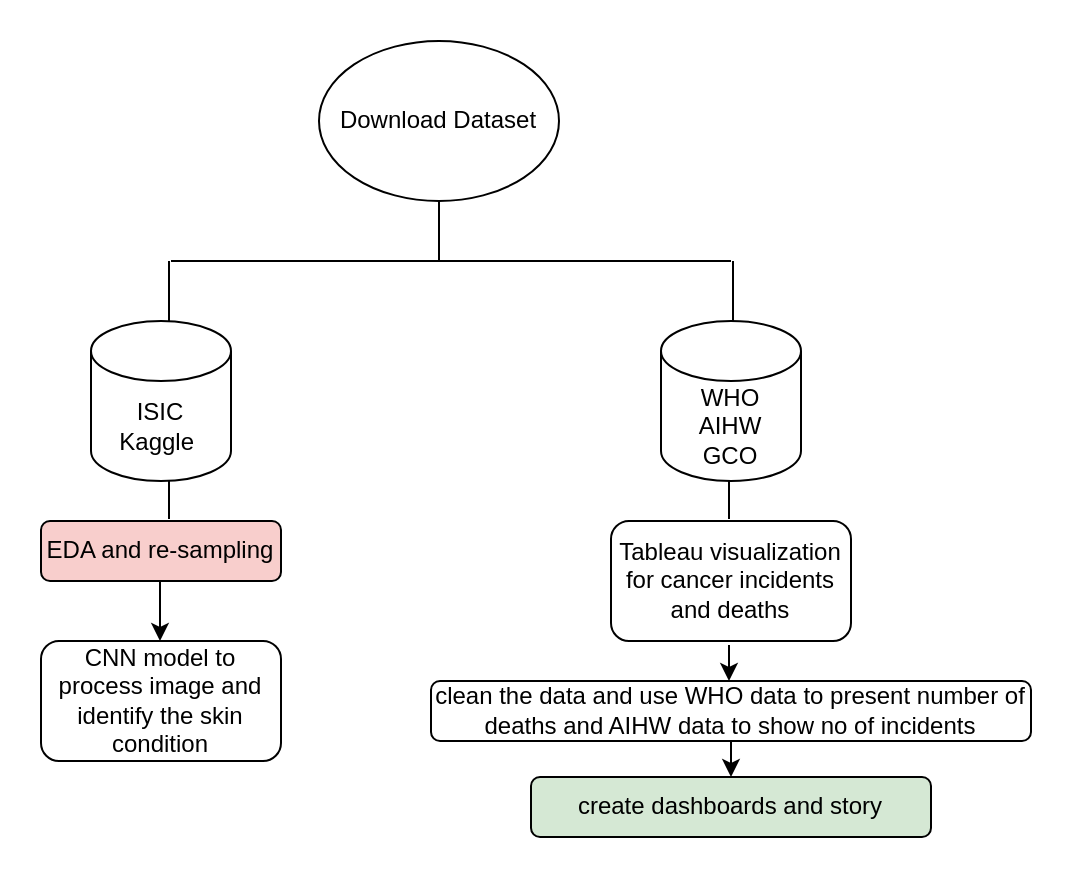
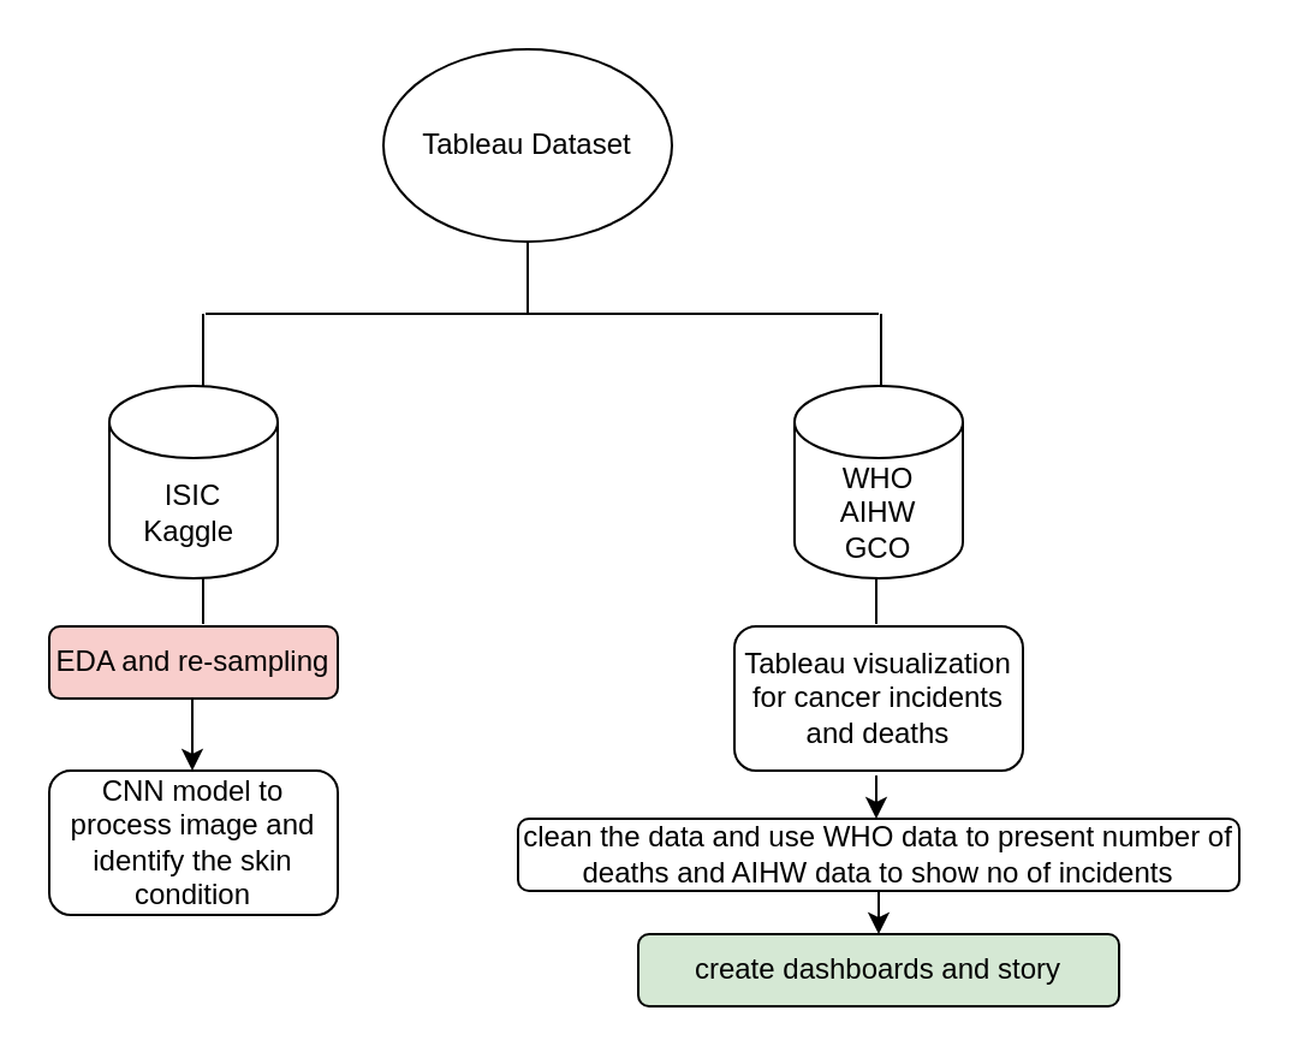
  <mxCell id="0" />
  <mxCell id="1" parent="0" />
- <mxCell id="2" value="Download Dataset" style="ellipse;whiteSpace=wrap;html=1;" parent="1" vertex="1"><mxGeometry x="159" y="20" width="120" height="80" as="geometry" /></mxCell>
+ <mxCell id="2" value="Tableau Dataset" style="ellipse;whiteSpace=wrap;html=1;" parent="1" vertex="1"><mxGeometry x="159" y="20" width="120" height="80" as="geometry" /></mxCell>
  <mxCell id="3" value="" style="endArrow=none;html=1;rounded=0;" parent="1" edge="1"><mxGeometry width="50" height="50" relative="1" as="geometry"><mxPoint x="219" y="130" as="sourcePoint" /><mxPoint x="219" y="100" as="targetPoint" /></mxGeometry></mxCell>
  <mxCell id="4" value="" style="endArrow=none;html=1;rounded=0;" parent="1" edge="1"><mxGeometry width="50" height="50" relative="1" as="geometry"><mxPoint x="85" y="130" as="sourcePoint" /><mxPoint x="365" y="130" as="targetPoint" /><Array as="points"><mxPoint x="267" y="130" /></Array></mxGeometry></mxCell>
  <mxCell id="5" value="" style="endArrow=none;html=1;rounded=0;" parent="1" edge="1"><mxGeometry width="50" height="50" relative="1" as="geometry"><mxPoint x="84" y="160" as="sourcePoint" /><mxPoint x="84" y="130" as="targetPoint" /></mxGeometry></mxCell>
  <mxCell id="6" value="" style="endArrow=none;html=1;rounded=0;" parent="1" edge="1"><mxGeometry width="50" height="50" relative="1" as="geometry"><mxPoint x="366" y="160" as="sourcePoint" /><mxPoint x="366" y="130" as="targetPoint" /></mxGeometry></mxCell>
  <mxCell id="7" value="CNN model to process image and identify the skin condition" style="rounded=1;whiteSpace=wrap;html=1;" parent="1" vertex="1"><mxGeometry x="20" y="320" width="120" height="60" as="geometry" /></mxCell>
  <mxCell id="8" value="Tableau visualization for cancer incidents and deaths" style="rounded=1;whiteSpace=wrap;html=1;" parent="1" vertex="1"><mxGeometry x="305" y="260" width="120" height="60" as="geometry" /></mxCell>
  <mxCell id="9" value="WHO&lt;br&gt;AIHW&lt;br&gt;GCO" style="shape=cylinder3;whiteSpace=wrap;html=1;boundedLbl=1;backgroundOutline=1;size=15;" parent="1" vertex="1"><mxGeometry x="330" y="160" width="70" height="80" as="geometry" /></mxCell>
  <mxCell id="10" value="ISIC &lt;br&gt;Kaggle&amp;nbsp;" style="shape=cylinder3;whiteSpace=wrap;html=1;boundedLbl=1;backgroundOutline=1;size=15;" parent="1" vertex="1"><mxGeometry x="45" y="160" width="70" height="80" as="geometry" /></mxCell>
  <mxCell id="11" value="" style="endArrow=none;html=1;rounded=0;" parent="1" edge="1"><mxGeometry width="50" height="50" relative="1" as="geometry"><mxPoint x="84" y="259" as="sourcePoint" /><mxPoint x="84" y="240" as="targetPoint" /></mxGeometry></mxCell>
  <mxCell id="12" value="" style="endArrow=none;html=1;rounded=0;" parent="1" edge="1"><mxGeometry width="50" height="50" relative="1" as="geometry"><mxPoint x="364" y="259" as="sourcePoint" /><mxPoint x="364" y="240" as="targetPoint" /></mxGeometry></mxCell>
  <mxCell id="13" value="" style="endArrow=classic;html=1;rounded=0;" parent="1" edge="1"><mxGeometry width="50" height="50" relative="1" as="geometry"><mxPoint x="364" y="322" as="sourcePoint" /><mxPoint x="364" y="340" as="targetPoint" /></mxGeometry></mxCell>
  <mxCell id="14" value="clean the data and use WHO data to present number of deaths and AIHW data to show no of incidents" style="rounded=1;whiteSpace=wrap;html=1;" parent="1" vertex="1"><mxGeometry x="215" y="340" width="300" height="30" as="geometry" /></mxCell>
  <mxCell id="15" value="" style="endArrow=classic;html=1;rounded=0;" parent="1" source="17" edge="1"><mxGeometry width="50" height="50" relative="1" as="geometry"><mxPoint x="365" y="370" as="sourcePoint" /><mxPoint x="365" y="388" as="targetPoint" /></mxGeometry></mxCell>
  <mxCell id="16" value="" style="endArrow=classic;html=1;rounded=0;" parent="1" target="17" edge="1"><mxGeometry width="50" height="50" relative="1" as="geometry"><mxPoint x="365" y="370" as="sourcePoint" /><mxPoint x="365" y="388" as="targetPoint" /></mxGeometry></mxCell>
  <mxCell id="17" value="create dashboards and story" style="rounded=1;whiteSpace=wrap;html=1;fillColor=#d5e8d4;" parent="1" vertex="1"><mxGeometry x="265" y="388" width="200" height="30" as="geometry" /></mxCell>
  <mxCell id="18" value="" style="endArrow=classic;html=1;rounded=0;" edge="1" parent="1"><mxGeometry width="50" height="50" relative="1" as="geometry"><mxPoint x="79.5" y="278" as="sourcePoint" /><mxPoint x="79.5" y="320" as="targetPoint" /></mxGeometry></mxCell>
  <mxCell id="19" value="EDA and re-sampling" style="rounded=1;whiteSpace=wrap;html=1;fillColor=#f8cecc;" vertex="1" parent="1"><mxGeometry x="20" y="260" width="120" height="30" as="geometry" /></mxCell>
